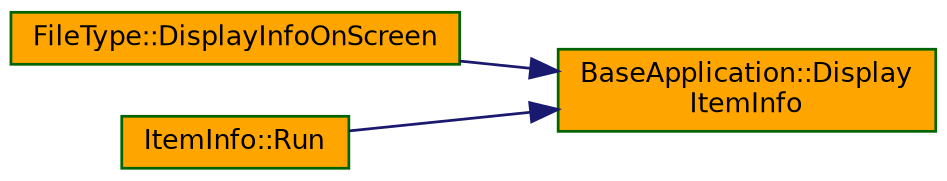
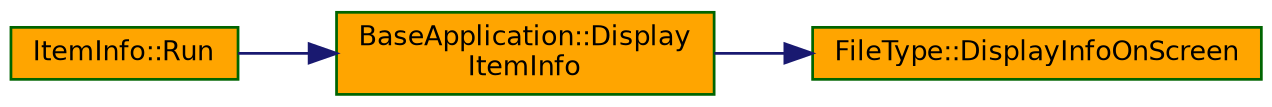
  digraph {
    rankdir=RL
    node [color=darkgreen fillcolor=orange fontname=Helvetica fontsize=10 shape=record style=filled]
    edge [color=midnightblue dir=back fontname=Helvetica fontsize=10 labelfontname=Helvetica labelfontsize=10 style=solid]
    n1 [fontcolor=black height=0.2 label="FileType::DisplayInfoOnScreen" width=0.4]
    n2 [height=0.2 label="BaseApplication::Display\lItemInfo" width=0.4]
    n3 [height=0.2 label="ItemInfo::Run" width=0.4]
-   n2 -> n1
+   n1 -> n2
    n2 -> n3
  }
